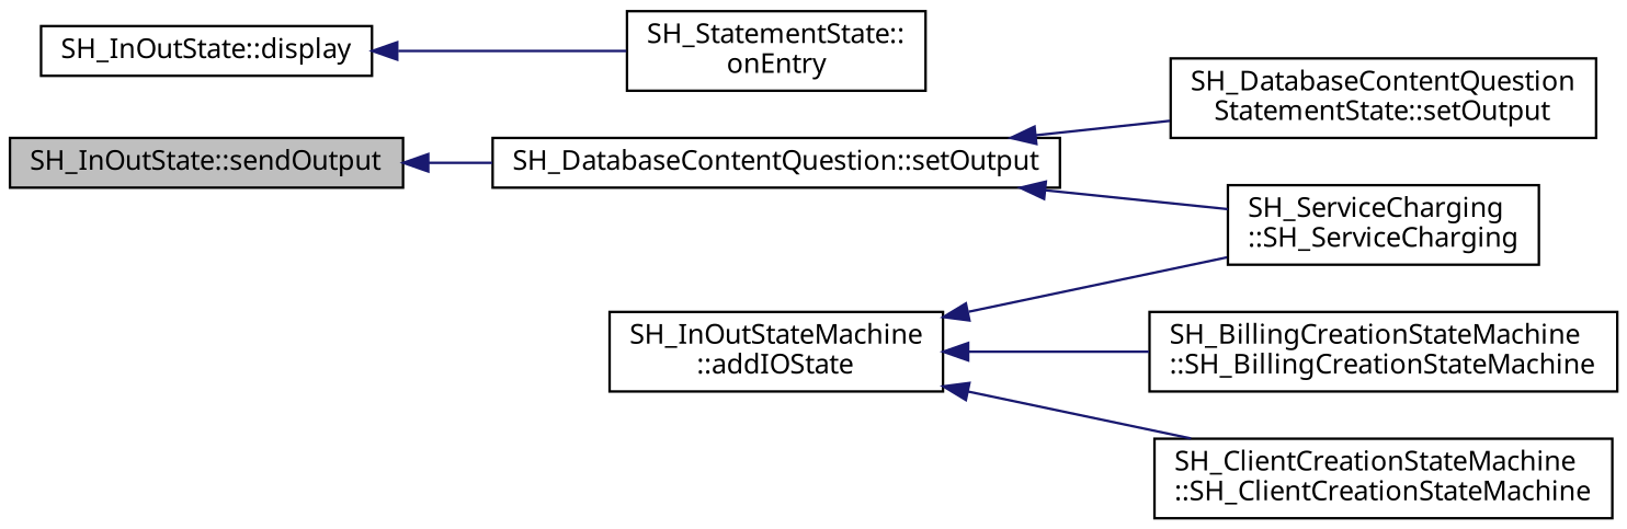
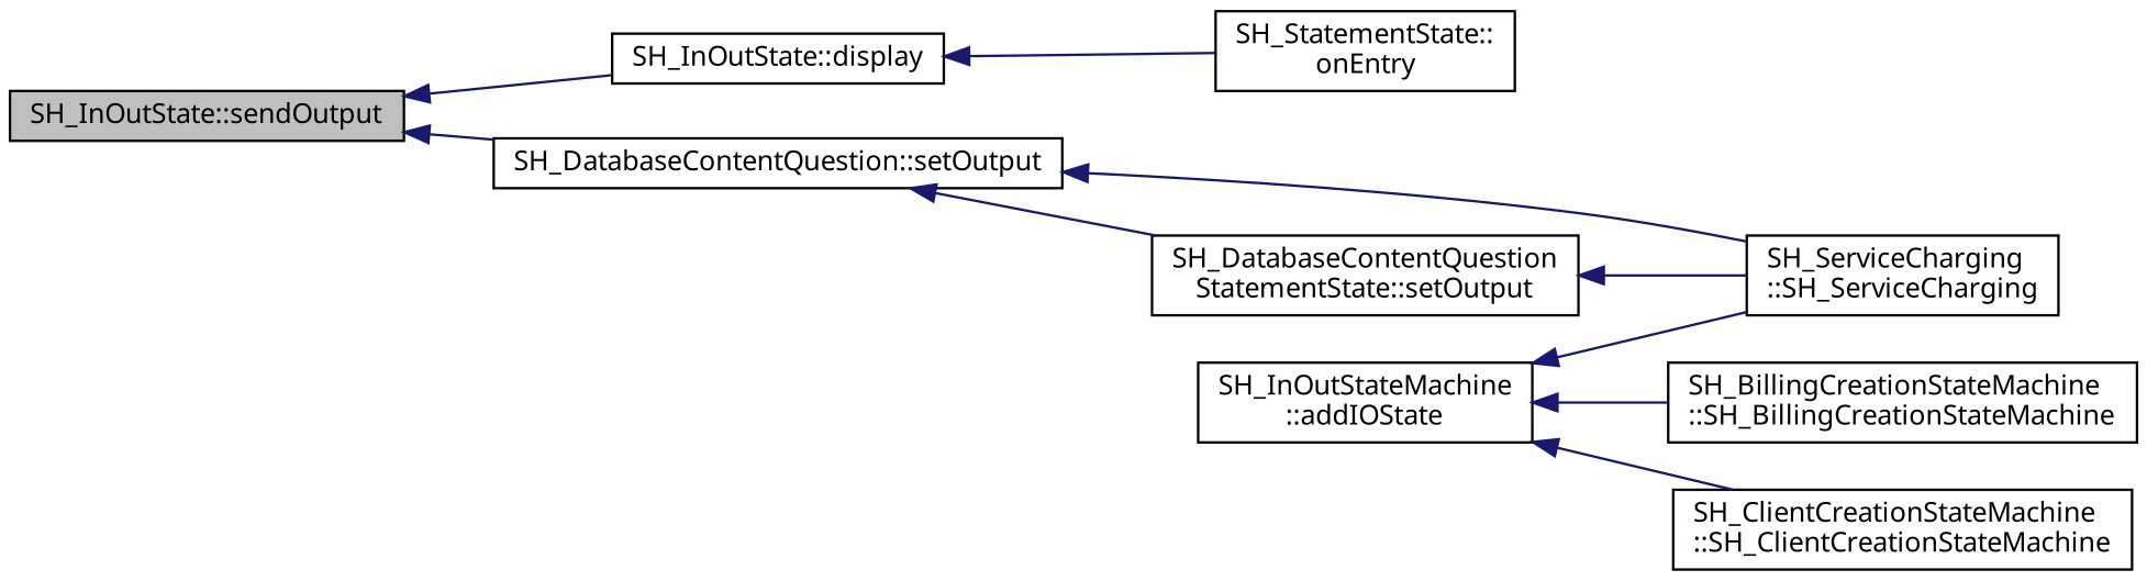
  digraph {
    rankdir=LR
    node [color=black fontname=Verdana fontsize=11 shape=record]
    edge [color=midnightblue dir=back fontname=Verdana fontsize=11 labelfontname=Verdana labelfontsize=11 style=solid]
    n1 [fillcolor=grey75 fontcolor=black height=0.2 label="SH_InOutState::sendOutput" style=filled width=0.4]
    n2 [height=0.2 label="SH_InOutState::display" width=0.4]
    n3 [height=0.2 label="SH_DatabaseContentQuestion::setOutput" width=0.4]
    n4 [height=0.2 label="SH_InOutStateMachine\l::addIOState" width=0.4]
    n5 [height=0.2 label="SH_BillingCreationStateMachine\l::SH_BillingCreationStateMachine" width=0.4]
    n6 [height=0.2 label="SH_ClientCreationStateMachine\l::SH_ClientCreationStateMachine" width=0.4]
    n7 [height=0.2 label="SH_ServiceCharging\l::SH_ServiceCharging" width=0.4]
    n8 [height=0.2 label="SH_StatementState::\lonEntry" width=0.4]
    n9 [height=0.2 label="SH_DatabaseContentQuestion\lStatementState::setOutput" width=0.4]
+   n1 -> n2
    n1 -> n3
    n2 -> n8
    n3 -> n7
    n3 -> n9
    n4 -> n5
    n4 -> n6
    n4 -> n7
+   n9 -> n7
  }
